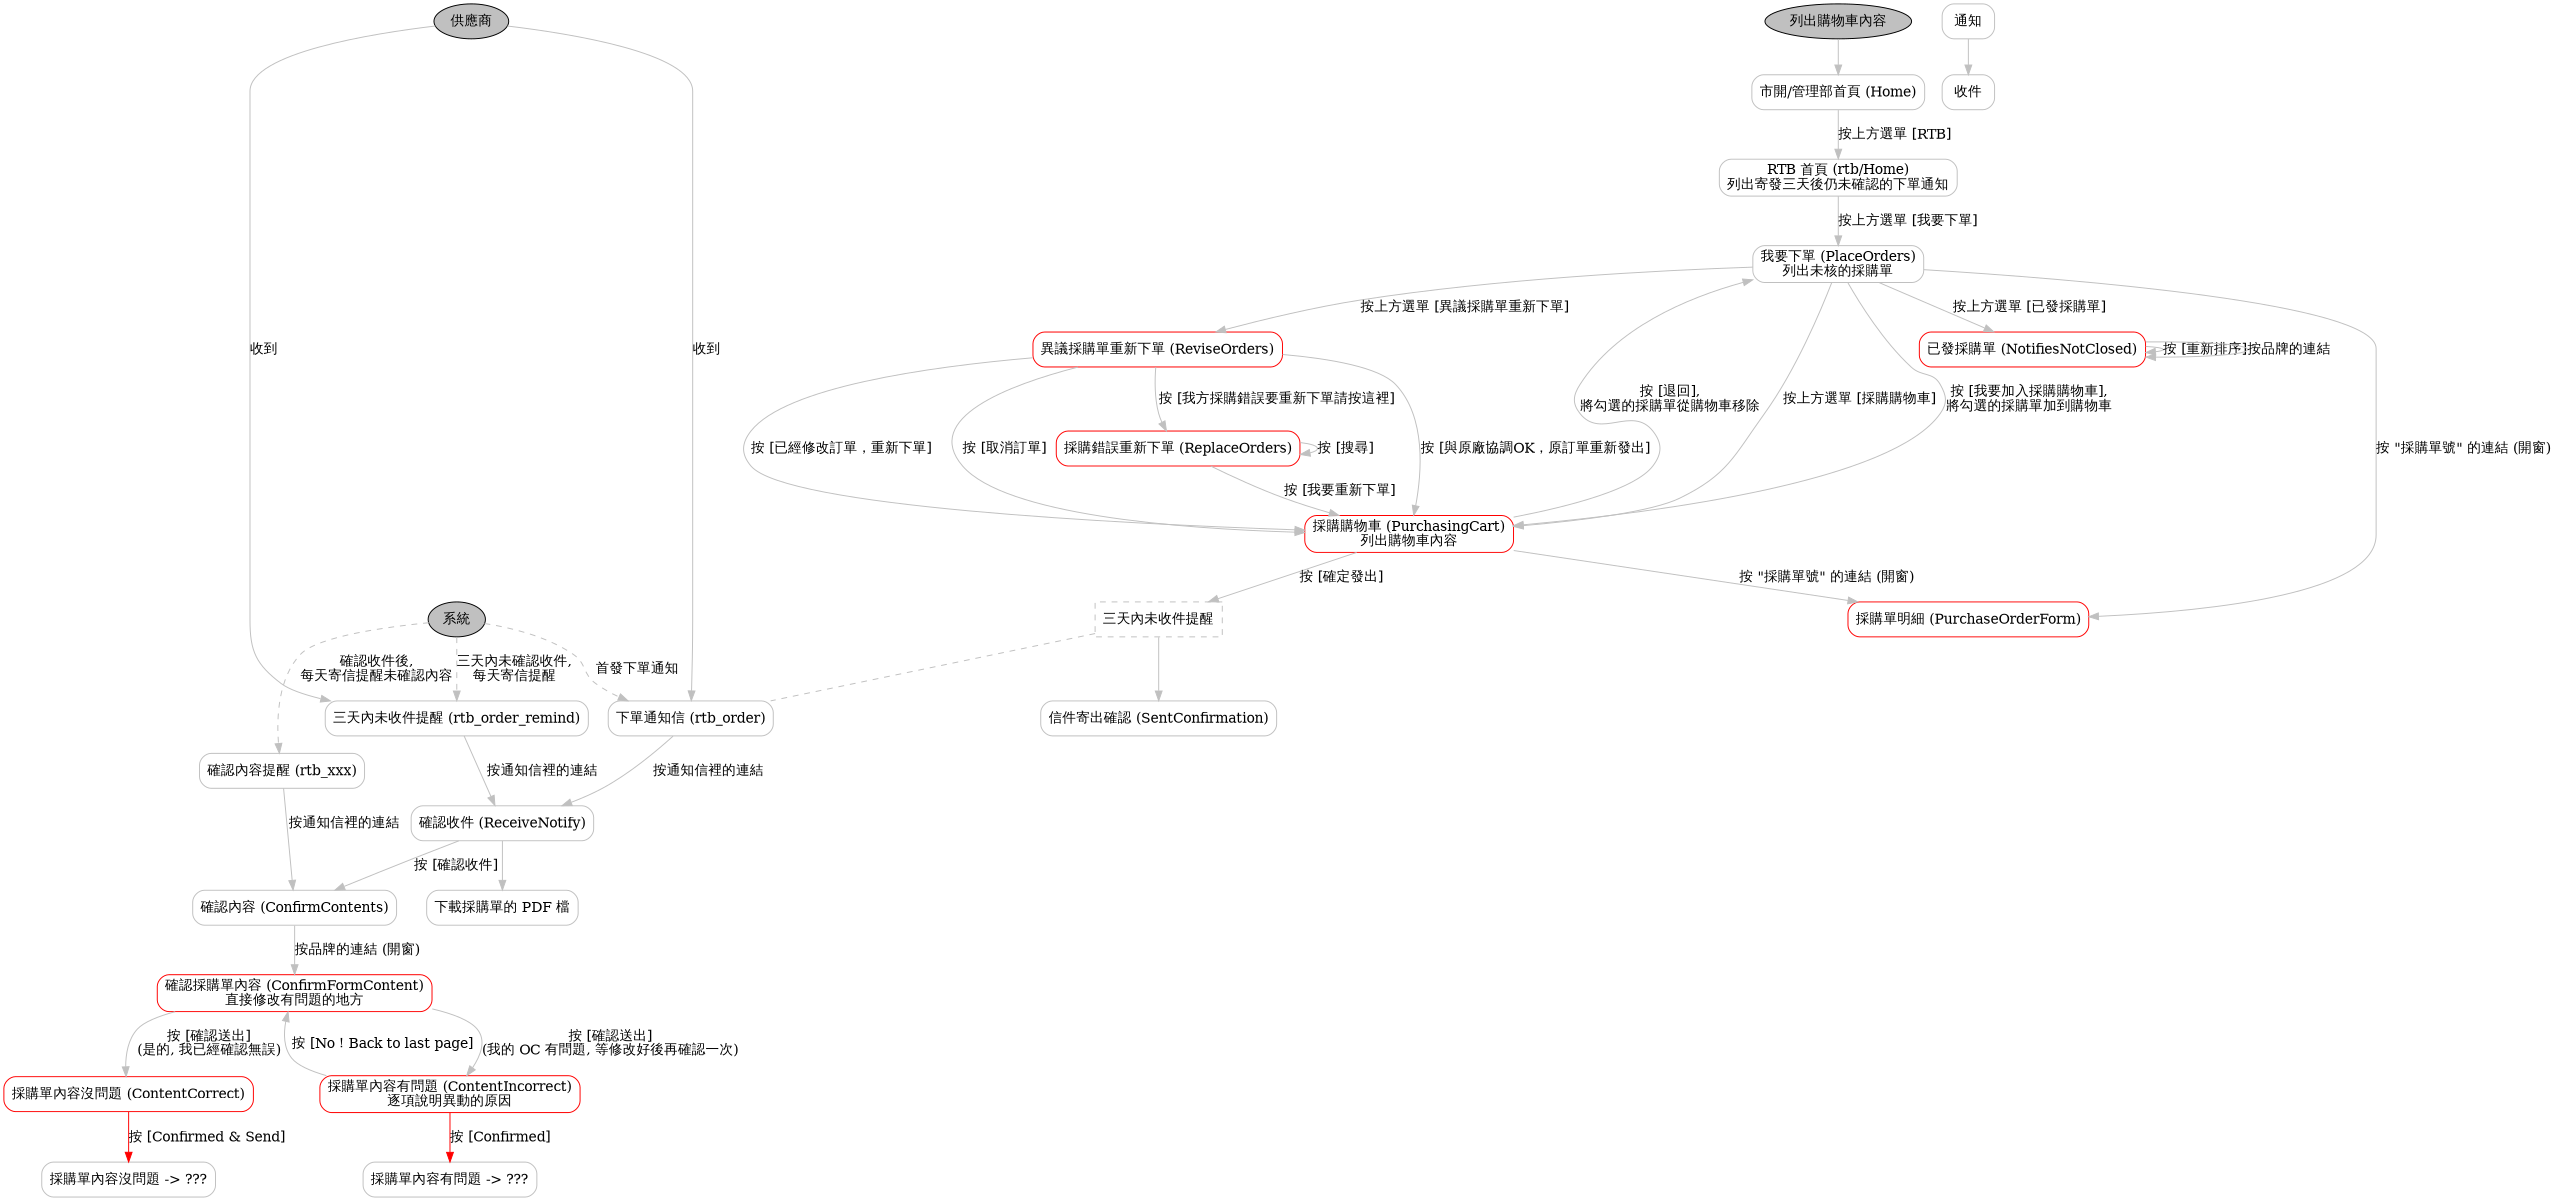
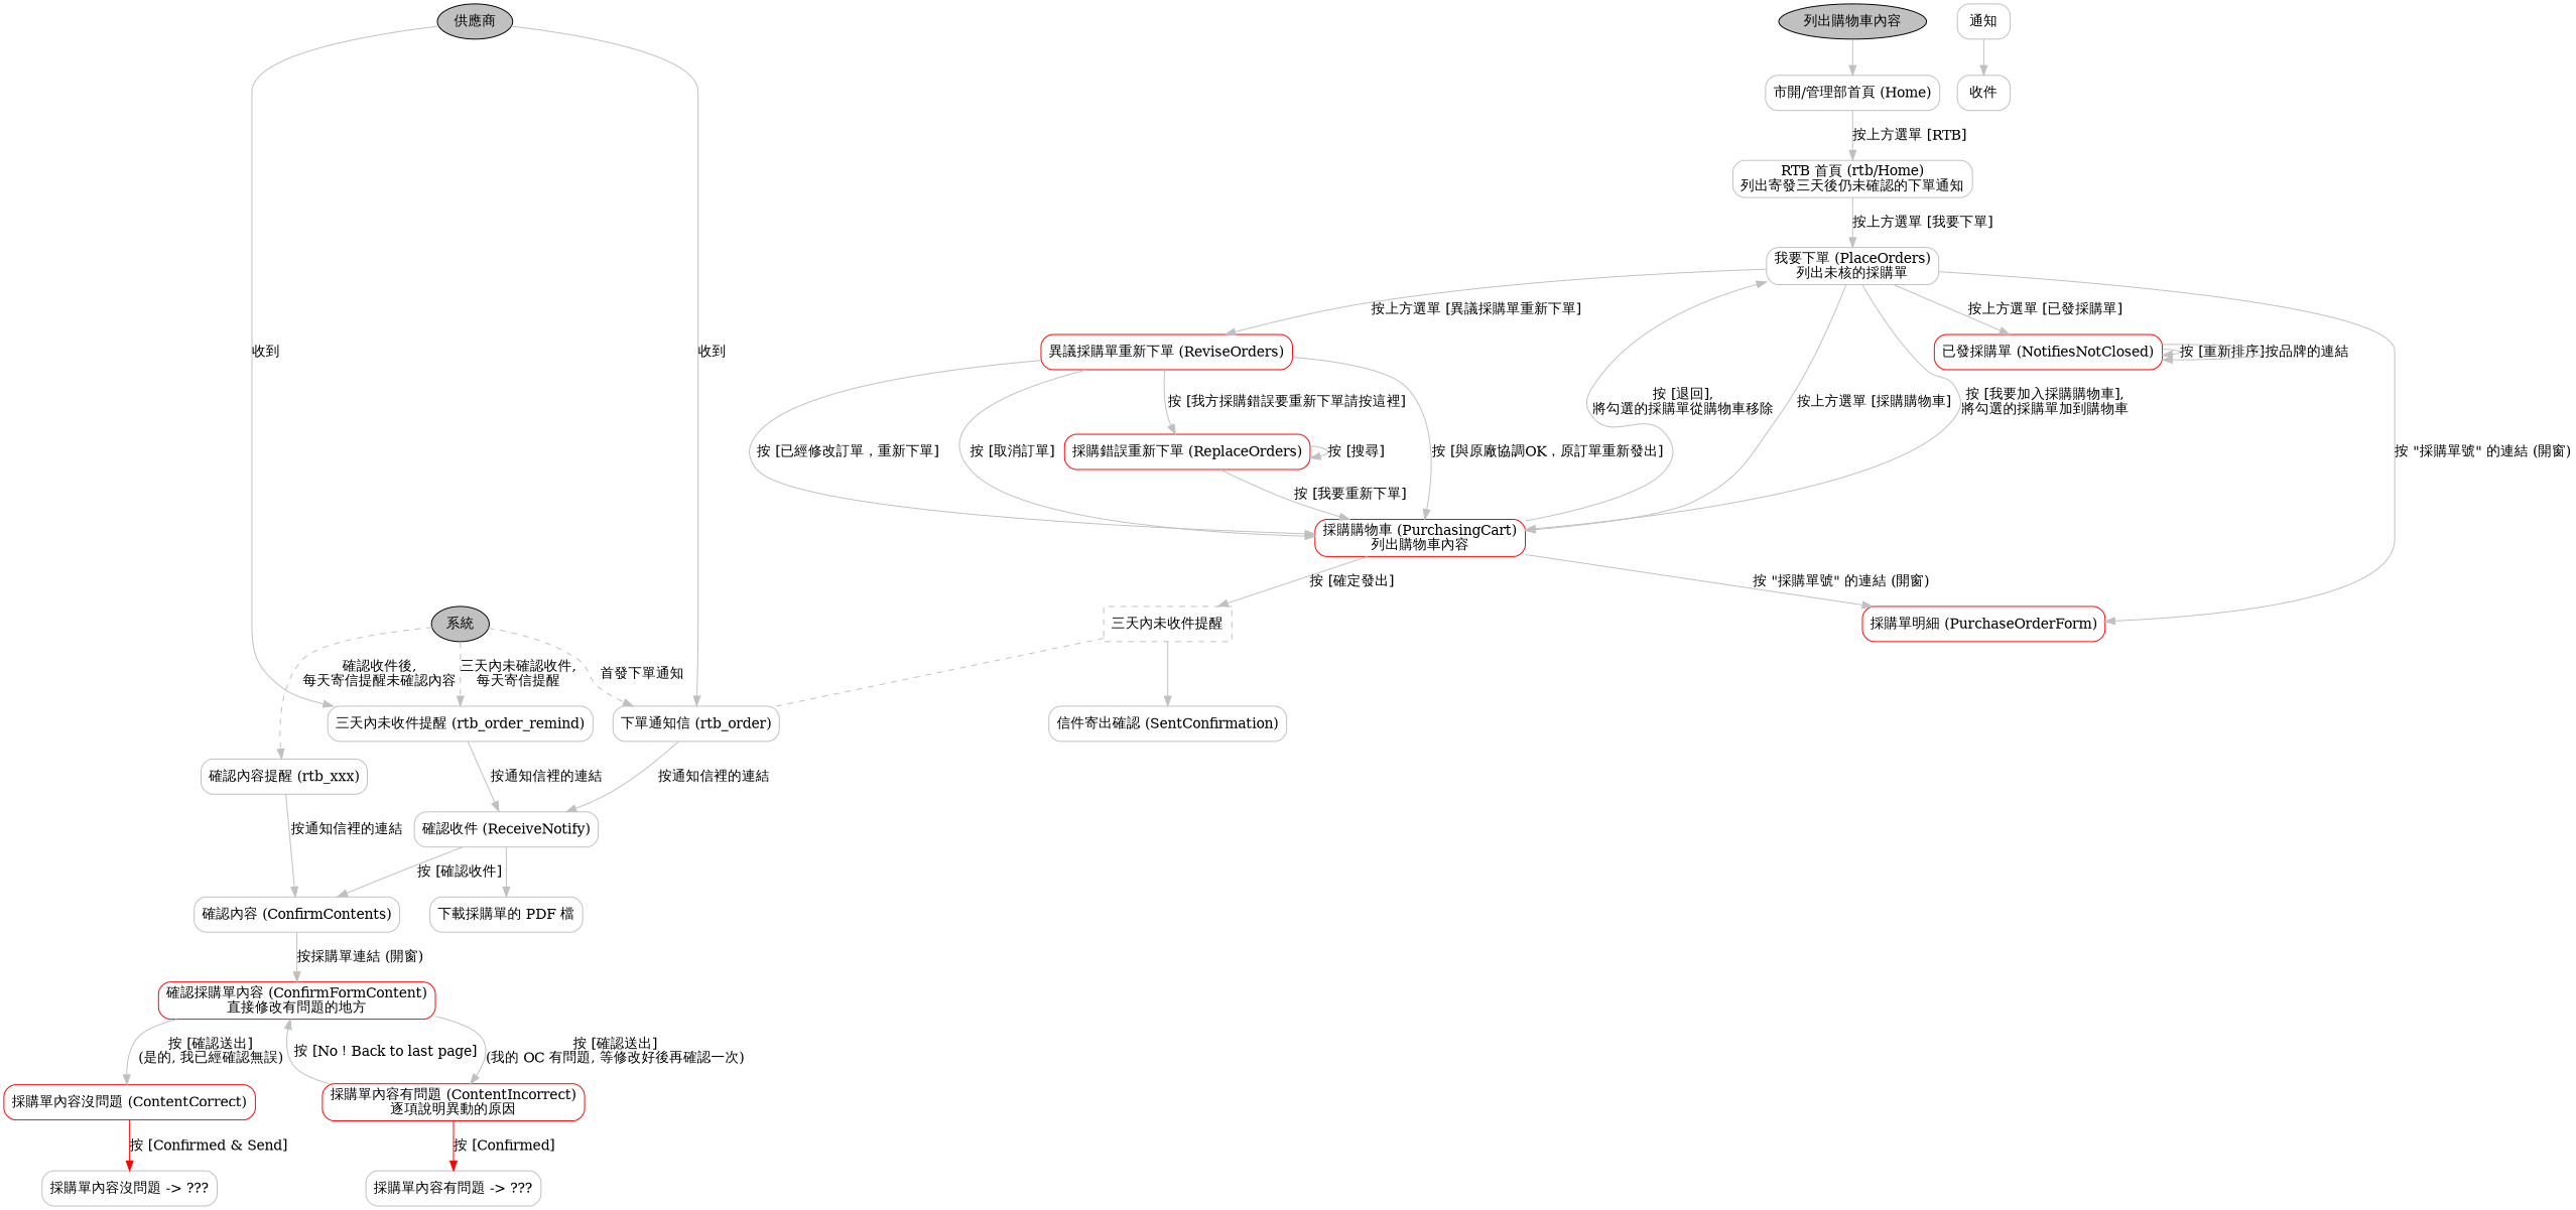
  digraph {
    node [fillcolor=gray shape=box style=rounded color=gray]
    edge [color=gray]
    "供應商" [shape=ellipse style=filled color=""]
    n2 [label="列出購物車內容" shape=ellipse style=filled color=""]
    "通知"
    "收件"
    "下單通知信" [label="\N (rtb_order)"]
    "三天內未收件提醒" [label="\N (rtb_order_remind)"]
    n7 [label="市開/管理部首頁 (Home)"]
    "確認收件" [label="\N (ReceiveNotify)"]
    "RTB 首頁" [label="\N (rtb/Home)\n列出寄發三天後仍未確認的下單通知"]
    "系統" [shape=ellipse style=filled color=""]
    "確認內容提醒" [label="\N (rtb_xxx)"]
    "確認內容" [label="\N (ConfirmContents)"]
    "我要下單" [label="\N (PlaceOrders)\n列出未核的採購單"]
    "採購購物車" [color=red label="\N (PurchasingCart)\n列出購物車內容"]
    "已發採購單" [color=red label="\N (NotifiesNotClosed)"]
    "異議採購單重新下單" [color=red label="\N (ReviseOrders)"]
    "採購單明細" [color=red label="\N (PurchaseOrderForm)"]
    n18 [label="三天內未收件提醒" style=dashed]
    "採購錯誤重新下單" [color=red label="\N (ReplaceOrders)"]
    "信件寄出確認" [label="\N (SentConfirmation)"]
    "下載採購單的 PDF 檔"
    "確認採購單內容" [color=red label="\N (ConfirmFormContent)\n直接修改有問題的地方"]
    "採購單內容沒問題" [color=red label="\N (ContentCorrect)"]
    "採購單內容有問題" [color=red label="\N (ContentIncorrect)\n逐項說明異動的原因"]
    "採購單內容沒問題 -> ???"
    "採購單內容有問題 -> ???"
    subgraph sub_1 {
      rank=same
      "供應商"
      n2
    }
    subgraph sub_2 {
      "通知"
      "收件"
    }
    "供應商" -> "下單通知信" [label="收到"]
    "供應商" -> "三天內未收件提醒" [label="收到"]
    n2 -> n7
    "通知" -> "收件"
    "下單通知信" -> "確認收件" [label="按通知信裡的連結"]
    "三天內未收件提醒" -> "確認收件" [label="按通知信裡的連結"]
    n7 -> "RTB 首頁" [label="按上方選單 [RTB]"]
    "確認收件" -> "確認內容" [label="按 [確認收件]"]
    "確認收件" -> "下載採購單的 PDF 檔"
    "RTB 首頁" -> "我要下單" [label="按上方選單 [我要下單]"]
    "系統" -> "下單通知信" [label="首發下單通知" style=dashed]
    "系統" -> "三天內未收件提醒" [label="三天內未確認收件,\n每天寄信提醒" style=dashed]
    "系統" -> "確認內容提醒" [label="確認收件後,\n每天寄信提醒未確認內容" style=dashed]
    "確認內容提醒" -> "確認內容" [label="按通知信裡的連結"]
-   "確認內容" -> "確認採購單內容" [label="按品牌的連結 (開窗)"]
+   "確認內容" -> "確認採購單內容" [label="按採購單連結 (開窗)"]
    "我要下單" -> "採購購物車" [label="按上方選單 [採購購物車]"]
    "我要下單" -> "採購購物車" [label="按 [我要加入採購購物車],\n將勾選的採購單加到購物車"]
    "我要下單" -> "已發採購單" [label="按上方選單 [已發採購單]"]
    "我要下單" -> "異議採購單重新下單" [label="按上方選單 [異議採購單重新下單]"]
    "我要下單" -> "採購單明細" [label="按 \"採購單號\" 的連結 (開窗)"]
    "採購購物車" -> "我要下單" [label="按 [退回],\n將勾選的採購單從購物車移除"]
    "採購購物車" -> "採購單明細" [label="按 \"採購單號\" 的連結 (開窗)"]
    "採購購物車" -> n18 [label="按 [確定發出]"]
    "已發採購單" -> "已發採購單" [label="按 [重新排序]"]
    "已發採購單" -> "已發採購單" [label="按品牌的連結"]
    "異議採購單重新下單" -> "採購購物車" [label="按 [與原廠協調OK，原訂單重新發出]"]
    "異議採購單重新下單" -> "採購購物車" [label="按 [已經修改訂單，重新下單]"]
    "異議採購單重新下單" -> "採購購物車" [label="按 [取消訂單]"]
    "異議採購單重新下單" -> "採購錯誤重新下單" [label="按 [我方採購錯誤要重新下單請按這裡]"]
    n18 -> "下單通知信" [arrowhead=none style=dashed]
    n18 -> "信件寄出確認"
    "採購錯誤重新下單" -> "採購購物車" [label="按 [我要重新下單]"]
    "採購錯誤重新下單" -> "採購錯誤重新下單" [label="按 [搜尋]"]
    "確認採購單內容" -> "採購單內容沒問題" [label="按 [確認送出]\n(是的, 我已經確認無誤)"]
    "確認採購單內容" -> "採購單內容有問題" [label="按 [確認送出]\n(我的 OC 有問題, 等修改好後再確認一次)"]
    "採購單內容沒問題" -> "採購單內容沒問題 -> ???" [color=red label="按 [Confirmed & Send]"]
    "採購單內容有問題" -> "確認採購單內容" [label="按 [No！Back to last page]"]
    "採購單內容有問題" -> "採購單內容有問題 -> ???" [color=red label="按 [Confirmed]"]
  }
